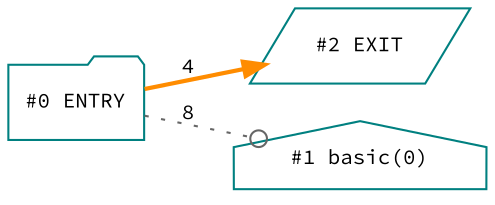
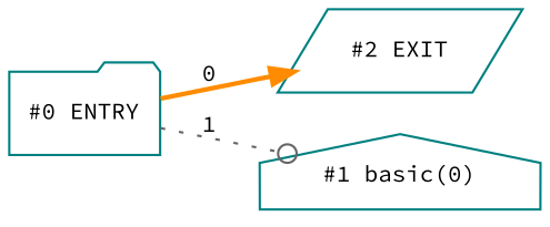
  digraph {
    fontname="Source Code Pro"
    rankdir=LR
    node [color=teal fontname="Source Code Pro" fontsize=10]
    edge [fontname="Source Code Pro" fontsize=10]
    n1 [label="#0 ENTRY" shape=folder]
    n2 [label="#2 EXIT" shape=parallelogram]
    n3 [label="#1 basic(0)" shape=house]
-   n1 -> n2 [arrowhead=normal color=darkorange label=4 style=bold]
-   n1 -> n3 [arrowhead=odot color=gray40 label=8 style=dotted]
+   n1 -> n2 [arrowhead=normal color=darkorange label=0 style=bold]
+   n1 -> n3 [arrowhead=odot color=gray40 label=1 style=dotted]
  }
